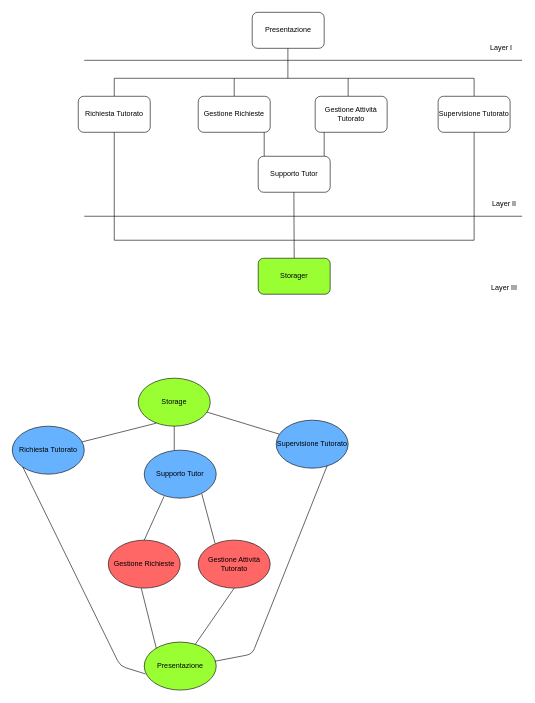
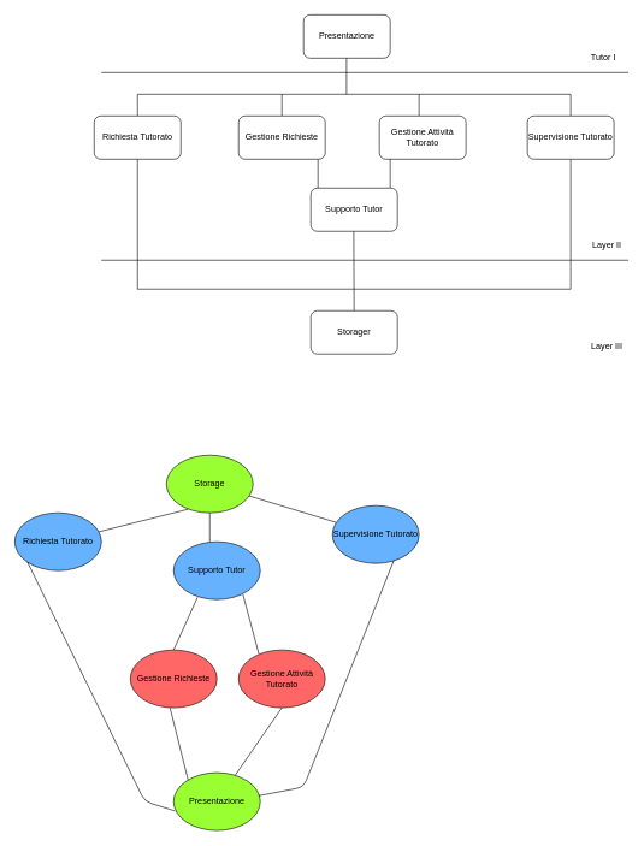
  <mxCell id="0" />
  <mxCell id="1" parent="0" />
  <mxCell id="2" value="Presentazione" style="rounded=1;whiteSpace=wrap;html=1;" vertex="1" parent="1"><mxGeometry x="420" y="20" width="120" height="60" as="geometry" /></mxCell>
  <mxCell id="3" value="" style="endArrow=none;html=1;" edge="1" parent="1"><mxGeometry width="50" height="50" relative="1" as="geometry"><mxPoint x="140" y="100" as="sourcePoint" /><mxPoint x="870" y="100" as="targetPoint" /></mxGeometry></mxCell>
- <mxCell id="4" value="Layer I" style="text;html=1;align=center;verticalAlign=middle;resizable=0;points=[];;autosize=1;" vertex="1" parent="1"><mxGeometry x="810" y="70" width="50" height="20" as="geometry" /></mxCell>
+ <mxCell id="4" value="Tutor I" style="text;html=1;align=center;verticalAlign=middle;resizable=0;points=[];;autosize=1;" vertex="1" parent="1"><mxGeometry x="810" y="70" width="50" height="20" as="geometry" /></mxCell>
  <mxCell id="5" value="" style="endArrow=none;html=1;" edge="1" parent="1"><mxGeometry width="50" height="50" relative="1" as="geometry"><mxPoint x="479.5" y="130" as="sourcePoint" /><mxPoint x="479.5" y="80" as="targetPoint" /></mxGeometry></mxCell>
  <mxCell id="6" value="" style="endArrow=none;html=1;" edge="1" parent="1"><mxGeometry width="50" height="50" relative="1" as="geometry"><mxPoint x="190" y="130" as="sourcePoint" /><mxPoint x="790" y="130" as="targetPoint" /></mxGeometry></mxCell>
  <mxCell id="7" value="" style="endArrow=none;html=1;" edge="1" parent="1"><mxGeometry width="50" height="50" relative="1" as="geometry"><mxPoint x="190" y="160" as="sourcePoint" /><mxPoint x="190" y="130" as="targetPoint" /></mxGeometry></mxCell>
  <mxCell id="8" value="Richiesta Tutorato" style="rounded=1;whiteSpace=wrap;html=1;" vertex="1" parent="1"><mxGeometry x="130" y="160" width="120" height="60" as="geometry" /></mxCell>
  <mxCell id="9" value="" style="endArrow=none;html=1;" edge="1" parent="1"><mxGeometry width="50" height="50" relative="1" as="geometry"><mxPoint x="390" y="160" as="sourcePoint" /><mxPoint x="390" y="130" as="targetPoint" /></mxGeometry></mxCell>
  <mxCell id="10" value="Gestione Richieste" style="rounded=1;whiteSpace=wrap;html=1;" vertex="1" parent="1"><mxGeometry x="330" y="160" width="120" height="60" as="geometry" /></mxCell>
  <mxCell id="11" value="" style="endArrow=none;html=1;" edge="1" parent="1"><mxGeometry width="50" height="50" relative="1" as="geometry"><mxPoint x="580" y="160" as="sourcePoint" /><mxPoint x="580" y="130" as="targetPoint" /></mxGeometry></mxCell>
  <mxCell id="12" value="Gestione Attività Tutorato" style="rounded=1;whiteSpace=wrap;html=1;" vertex="1" parent="1"><mxGeometry x="525" y="160" width="120" height="60" as="geometry" /></mxCell>
  <mxCell id="13" value="" style="endArrow=none;html=1;" edge="1" parent="1"><mxGeometry width="50" height="50" relative="1" as="geometry"><mxPoint x="790" y="160" as="sourcePoint" /><mxPoint x="790" y="130" as="targetPoint" /></mxGeometry></mxCell>
  <mxCell id="14" value="Supervisione Tutorato" style="rounded=1;whiteSpace=wrap;html=1;" vertex="1" parent="1"><mxGeometry x="730" y="160" width="120" height="60" as="geometry" /></mxCell>
  <mxCell id="15" value="" style="endArrow=none;html=1;" edge="1" parent="1"><mxGeometry width="50" height="50" relative="1" as="geometry"><mxPoint x="440" y="260" as="sourcePoint" /><mxPoint x="440" y="220" as="targetPoint" /></mxGeometry></mxCell>
  <mxCell id="16" value="" style="endArrow=none;html=1;" edge="1" parent="1"><mxGeometry width="50" height="50" relative="1" as="geometry"><mxPoint x="540" y="260" as="sourcePoint" /><mxPoint x="540" y="220" as="targetPoint" /></mxGeometry></mxCell>
  <mxCell id="17" value="Supporto Tutor" style="rounded=1;whiteSpace=wrap;html=1;" vertex="1" parent="1"><mxGeometry x="430" y="260" width="120" height="60" as="geometry" /></mxCell>
  <mxCell id="18" value="" style="endArrow=none;html=1;" edge="1" parent="1"><mxGeometry width="50" height="50" relative="1" as="geometry"><mxPoint x="140" y="360" as="sourcePoint" /><mxPoint x="870" y="360" as="targetPoint" /></mxGeometry></mxCell>
  <mxCell id="19" value="" style="endArrow=none;html=1;" edge="1" parent="1"><mxGeometry width="50" height="50" relative="1" as="geometry"><mxPoint x="190" y="400" as="sourcePoint" /><mxPoint x="190" y="220" as="targetPoint" /></mxGeometry></mxCell>
  <mxCell id="20" value="" style="endArrow=none;html=1;" edge="1" parent="1"><mxGeometry width="50" height="50" relative="1" as="geometry"><mxPoint x="790" y="400" as="sourcePoint" /><mxPoint x="790" y="220" as="targetPoint" /></mxGeometry></mxCell>
  <mxCell id="21" value="" style="endArrow=none;html=1;" edge="1" parent="1"><mxGeometry width="50" height="50" relative="1" as="geometry"><mxPoint x="490" y="430" as="sourcePoint" /><mxPoint x="489.5" y="320" as="targetPoint" /></mxGeometry></mxCell>
  <mxCell id="22" value="Layer II" style="text;html=1;align=center;verticalAlign=middle;resizable=0;points=[];;autosize=1;" vertex="1" parent="1"><mxGeometry x="810" y="330" width="60" height="20" as="geometry" /></mxCell>
  <mxCell id="23" value="" style="endArrow=none;html=1;" edge="1" parent="1"><mxGeometry width="50" height="50" relative="1" as="geometry"><mxPoint x="190" y="400" as="sourcePoint" /><mxPoint x="510" y="400" as="targetPoint" /></mxGeometry></mxCell>
  <mxCell id="24" value="" style="endArrow=none;html=1;" edge="1" parent="1"><mxGeometry width="50" height="50" relative="1" as="geometry"><mxPoint x="510" y="400" as="sourcePoint" /><mxPoint x="790" y="400" as="targetPoint" /></mxGeometry></mxCell>
- <mxCell id="25" value="Storager" style="rounded=1;whiteSpace=wrap;html=1;fillColor=#99ff33;" vertex="1" parent="1"><mxGeometry x="430" y="430" width="120" height="60" as="geometry" /></mxCell>
+ <mxCell id="25" value="Storager" style="rounded=1;whiteSpace=wrap;html=1;" vertex="1" parent="1"><mxGeometry x="430" y="430" width="120" height="60" as="geometry" /></mxCell>
  <mxCell id="26" value="Layer III" style="text;html=1;align=center;verticalAlign=middle;resizable=0;points=[];;autosize=1;" vertex="1" parent="1"><mxGeometry x="810" y="470" width="60" height="20" as="geometry" /></mxCell>
  <mxCell id="27" value="Storage" style="ellipse;whiteSpace=wrap;html=1;fillColor=#99ff33;" vertex="1" parent="1"><mxGeometry x="230" y="630" width="120" height="80" as="geometry" /></mxCell>
  <mxCell id="28" value="" style="endArrow=none;html=1;exitX=0.25;exitY=0.938;exitDx=0;exitDy=0;exitPerimeter=0;" edge="1" parent="1" source="27" target="29"><mxGeometry width="50" height="50" relative="1" as="geometry"><mxPoint x="200" y="750" as="sourcePoint" /><mxPoint x="250" y="700" as="targetPoint" /></mxGeometry></mxCell>
  <mxCell id="29" value="Richiesta Tutorato" style="ellipse;whiteSpace=wrap;html=1;fillColor=#66B2FF;" vertex="1" parent="1"><mxGeometry x="20" y="710" width="120" height="80" as="geometry" /></mxCell>
  <mxCell id="30" value="Supporto Tutor" style="ellipse;whiteSpace=wrap;html=1;fillColor=#66B2FF;" vertex="1" parent="1"><mxGeometry x="240" y="750" width="120" height="80" as="geometry" /></mxCell>
  <mxCell id="31" value="" style="endArrow=none;html=1;" edge="1" parent="1" source="27" target="32"><mxGeometry width="50" height="50" relative="1" as="geometry"><mxPoint x="550" y="750" as="sourcePoint" /><mxPoint x="350" y="670" as="targetPoint" /><Array as="points" /></mxGeometry></mxCell>
  <mxCell id="32" value="Supervisione Tutorato" style="ellipse;whiteSpace=wrap;html=1;fillColor=#66B2FF;" vertex="1" parent="1"><mxGeometry x="460" y="700" width="120" height="80" as="geometry" /></mxCell>
  <mxCell id="33" value="Gestione Richieste" style="ellipse;whiteSpace=wrap;html=1;fillColor=#FF6666;" vertex="1" parent="1"><mxGeometry x="180" y="900" width="120" height="80" as="geometry" /></mxCell>
  <mxCell id="34" value="Gestione Attività Tutorato" style="ellipse;whiteSpace=wrap;html=1;fillColor=#FF6666;" vertex="1" parent="1"><mxGeometry x="330" y="900" width="120" height="80" as="geometry" /></mxCell>
  <mxCell id="35" value="" style="endArrow=none;html=1;exitX=0.233;exitY=0.063;exitDx=0;exitDy=0;exitPerimeter=0;entryX=0.8;entryY=0.913;entryDx=0;entryDy=0;entryPerimeter=0;" edge="1" parent="1" source="34" target="30"><mxGeometry width="50" height="50" relative="1" as="geometry"><mxPoint x="430" y="910" as="sourcePoint" /><mxPoint x="365" y="830" as="targetPoint" /></mxGeometry></mxCell>
  <mxCell id="36" value="Presentazione" style="ellipse;whiteSpace=wrap;html=1;fillColor=#99FF33;" vertex="1" parent="1"><mxGeometry x="240" y="1070" width="120" height="80" as="geometry" /></mxCell>
  <mxCell id="37" value="" style="endArrow=none;html=1;entryX=0.5;entryY=1;entryDx=0;entryDy=0;" edge="1" parent="1" source="36" target="34"><mxGeometry width="50" height="50" relative="1" as="geometry"><mxPoint x="435" y="1040" as="sourcePoint" /><mxPoint x="485" y="990" as="targetPoint" /></mxGeometry></mxCell>
  <mxCell id="38" value="" style="endArrow=none;html=1;entryX=0;entryY=1;entryDx=0;entryDy=0;exitX=0.017;exitY=0.663;exitDx=0;exitDy=0;exitPerimeter=0;" edge="1" parent="1" source="36" target="29"><mxGeometry width="50" height="50" relative="1" as="geometry"><mxPoint x="90" y="1230" as="sourcePoint" /><mxPoint x="140" y="1180" as="targetPoint" /><Array as="points"><mxPoint x="200" y="1110" /></Array></mxGeometry></mxCell>
  <mxCell id="39" value="" style="endArrow=none;html=1;" edge="1" parent="1"><mxGeometry width="50" height="50" relative="1" as="geometry"><mxPoint x="290" y="750" as="sourcePoint" /><mxPoint x="290" y="710" as="targetPoint" /></mxGeometry></mxCell>
  <mxCell id="40" value="" style="endArrow=none;html=1;entryX=0.275;entryY=0.963;entryDx=0;entryDy=0;entryPerimeter=0;" edge="1" parent="1" target="30"><mxGeometry width="50" height="50" relative="1" as="geometry"><mxPoint x="240" y="900" as="sourcePoint" /><mxPoint x="273" y="830" as="targetPoint" /></mxGeometry></mxCell>
  <mxCell id="41" value="" style="endArrow=none;html=1;" edge="1" parent="1"><mxGeometry width="50" height="50" relative="1" as="geometry"><mxPoint x="260" y="1080" as="sourcePoint" /><mxPoint x="235" y="980" as="targetPoint" /></mxGeometry></mxCell>
  <mxCell id="42" value="" style="endArrow=none;html=1;entryX=0.708;entryY=0.95;entryDx=0;entryDy=0;entryPerimeter=0;" edge="1" parent="1" target="32"><mxGeometry width="50" height="50" relative="1" as="geometry"><mxPoint x="357.5" y="1102" as="sourcePoint" /><mxPoint x="550" y="770" as="targetPoint" /><Array as="points"><mxPoint x="420" y="1090" /></Array></mxGeometry></mxCell>
